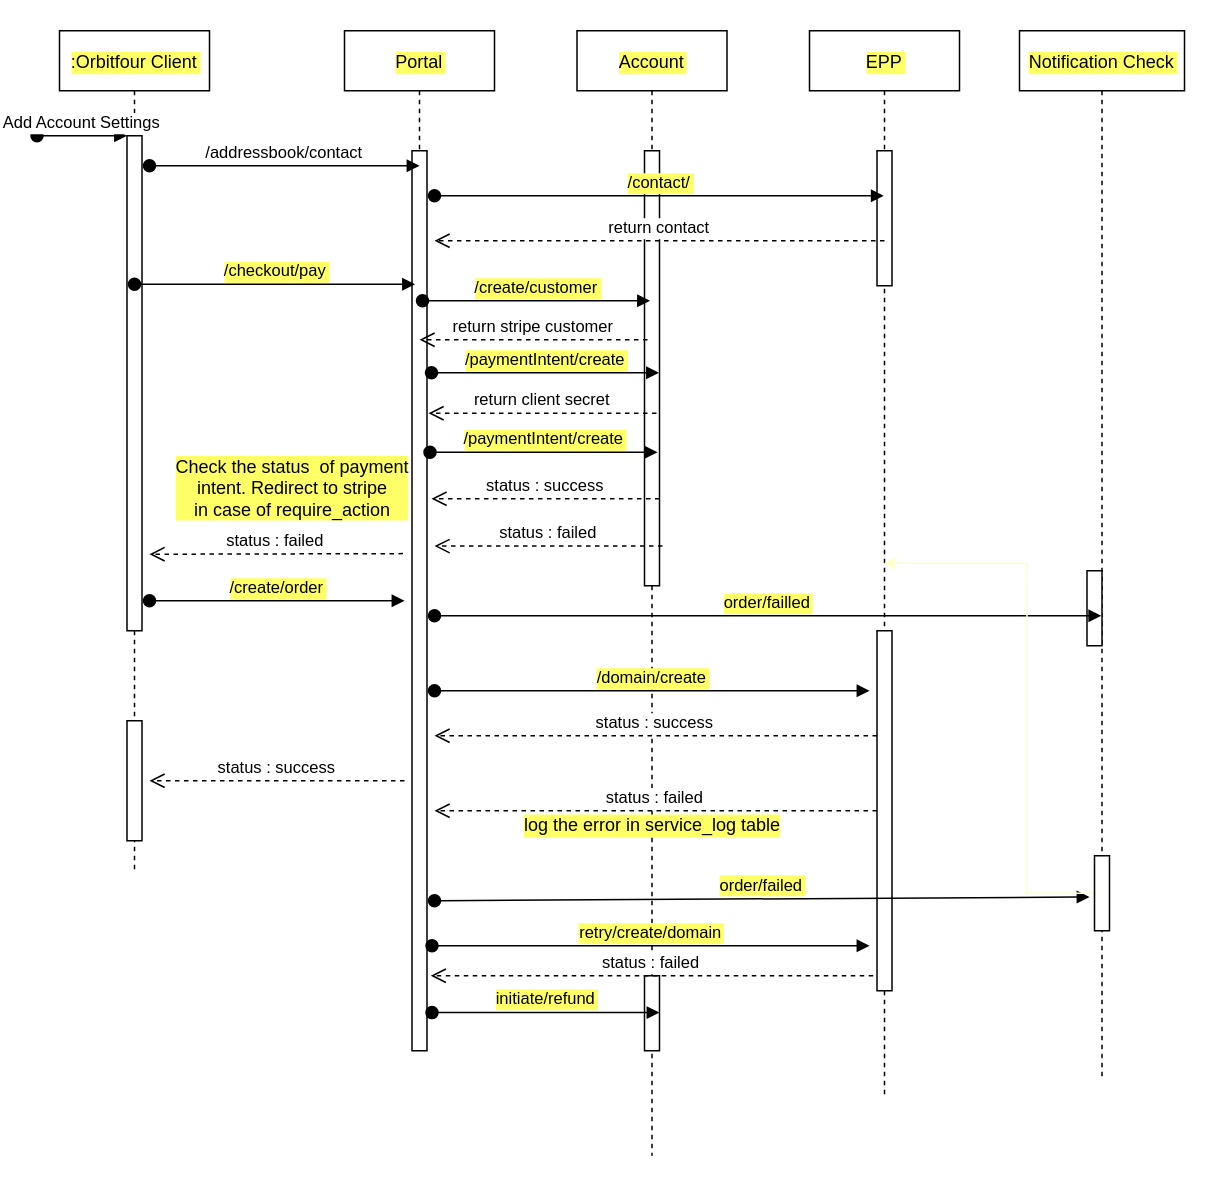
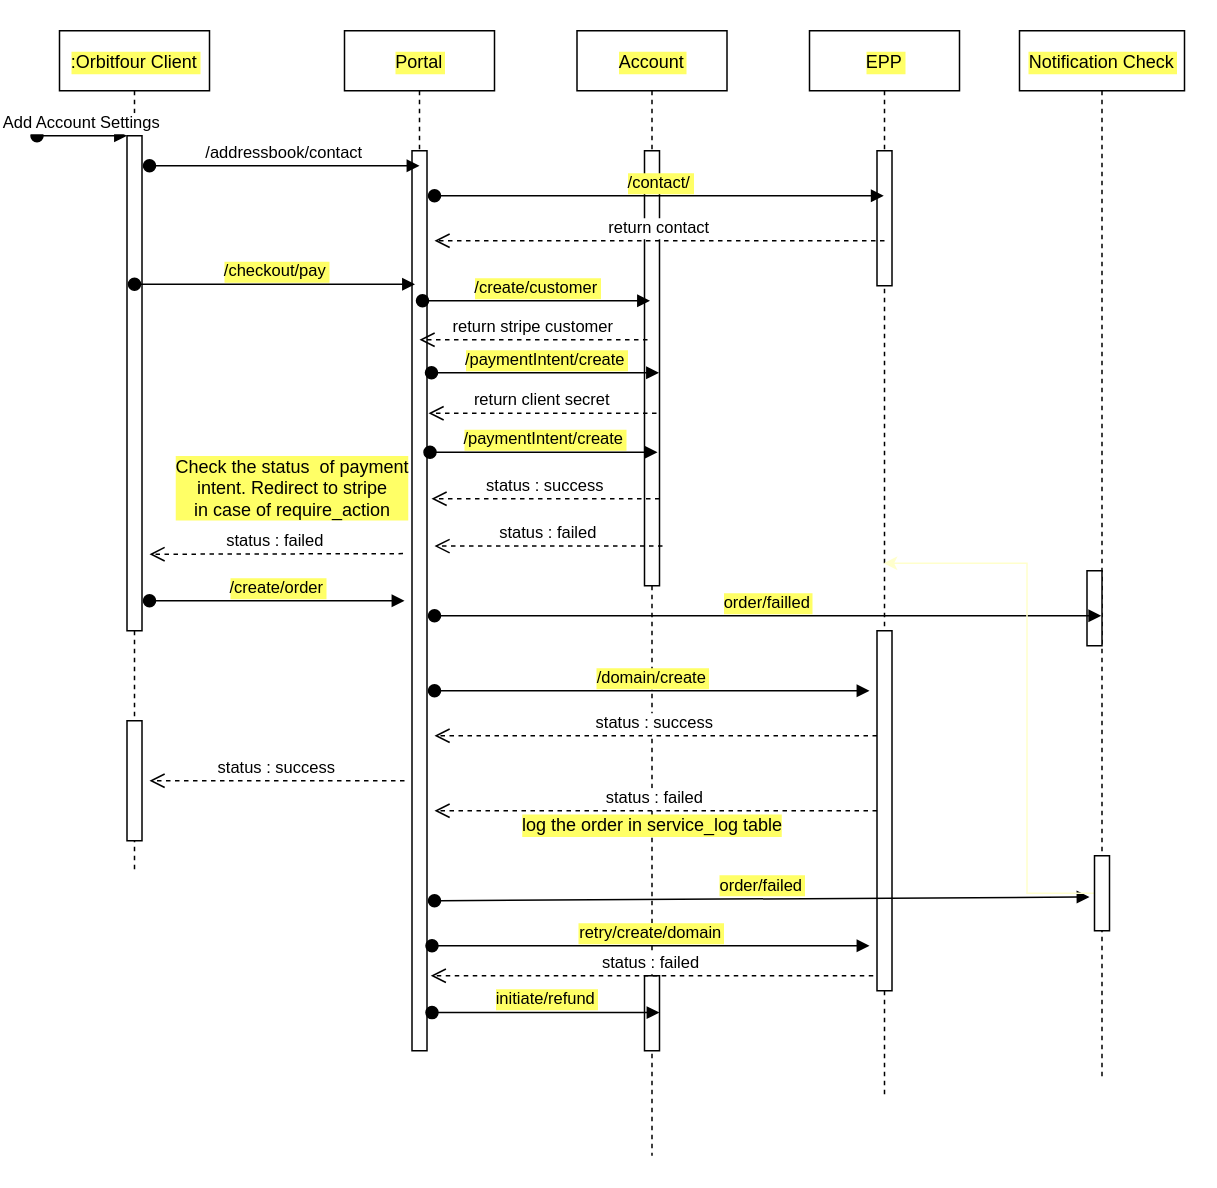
  <mxCell id="0" />
  <mxCell id="1" parent="0" />
  <mxCell id="2" value=":Orbitfour Client" style="shape=umlLifeline;perimeter=lifelinePerimeter;container=1;collapsible=0;recursiveResize=0;rounded=0;shadow=0;strokeWidth=1;labelBackgroundColor=#FFFF66;" parent="1" vertex="1"><mxGeometry x="20" y="20" width="100" height="560" as="geometry" /></mxCell>
  <mxCell id="3" value="" style="points=[];perimeter=orthogonalPerimeter;rounded=0;shadow=0;strokeWidth=1;" parent="2" vertex="1"><mxGeometry x="45" y="70" width="10" height="330" as="geometry" /></mxCell>
  <mxCell id="4" value="Add Account Settings" style="verticalAlign=bottom;startArrow=oval;endArrow=block;startSize=8;shadow=0;strokeWidth=1;" parent="2" target="3" edge="1"><mxGeometry relative="1" as="geometry"><mxPoint x="-15" y="70" as="sourcePoint" /></mxGeometry></mxCell>
  <mxCell id="5" value="Portal" style="shape=umlLifeline;perimeter=lifelinePerimeter;container=1;collapsible=0;recursiveResize=0;rounded=0;shadow=0;strokeWidth=1;labelBackgroundColor=#FFFF66;" parent="1" vertex="1"><mxGeometry x="210" y="20" width="100" height="680" as="geometry" /></mxCell>
  <mxCell id="6" value="" style="points=[];perimeter=orthogonalPerimeter;rounded=0;shadow=0;strokeWidth=1;" parent="5" vertex="1"><mxGeometry x="45" y="80" width="10" height="600" as="geometry" /></mxCell>
  <mxCell id="7" value="Account" style="shape=umlLifeline;perimeter=lifelinePerimeter;container=1;collapsible=0;recursiveResize=0;rounded=0;shadow=0;strokeWidth=1;labelBackgroundColor=#FFFF66;" vertex="1" parent="1"><mxGeometry x="365" y="20" width="100" height="750" as="geometry" /></mxCell>
  <mxCell id="8" value="" style="points=[];perimeter=orthogonalPerimeter;rounded=0;shadow=0;strokeWidth=1;" vertex="1" parent="7"><mxGeometry x="45" y="80" width="10" height="290" as="geometry" /></mxCell>
  <mxCell id="9" value="EPP" style="shape=umlLifeline;perimeter=lifelinePerimeter;container=1;collapsible=0;recursiveResize=0;rounded=0;shadow=0;strokeWidth=1;labelBackgroundColor=#FFFF66;" vertex="1" parent="1"><mxGeometry x="520" y="20" width="100" height="710" as="geometry" /></mxCell>
  <mxCell id="10" value="" style="points=[];perimeter=orthogonalPerimeter;rounded=0;shadow=0;strokeWidth=1;" vertex="1" parent="9"><mxGeometry x="45" y="80" width="10" height="90" as="geometry" /></mxCell>
  <mxCell id="11" value="Notification Check" style="shape=umlLifeline;perimeter=lifelinePerimeter;container=1;collapsible=0;recursiveResize=0;rounded=0;shadow=0;strokeWidth=1;labelBackgroundColor=#FFFF66;" vertex="1" parent="1"><mxGeometry x="660" y="20" width="110" height="700" as="geometry" /></mxCell>
  <mxCell id="12" value="" style="points=[];perimeter=orthogonalPerimeter;rounded=0;shadow=0;strokeWidth=1;" vertex="1" parent="11"><mxGeometry x="45" y="360" width="10" height="50" as="geometry" /></mxCell>
  <mxCell id="13" value="/addressbook/contact" style="verticalAlign=bottom;startArrow=oval;endArrow=block;startSize=8;shadow=0;strokeWidth=1;" edge="1" parent="1"><mxGeometry relative="1" as="geometry"><mxPoint x="80" y="110" as="sourcePoint" /><mxPoint x="260" y="110" as="targetPoint" /></mxGeometry></mxCell>
  <mxCell id="14" value="/contact/" style="verticalAlign=bottom;startArrow=oval;endArrow=block;startSize=8;shadow=0;strokeWidth=1;labelBackgroundColor=#FFFF66;" edge="1" parent="1" target="9"><mxGeometry relative="1" as="geometry"><mxPoint x="270" y="130" as="sourcePoint" /><mxPoint x="450" y="130" as="targetPoint" /></mxGeometry></mxCell>
  <mxCell id="15" value="return contact" style="verticalAlign=bottom;endArrow=open;dashed=1;endSize=8;exitX=0;exitY=0.95;shadow=0;strokeWidth=1;" edge="1" parent="1"><mxGeometry relative="1" as="geometry"><mxPoint x="270" y="160" as="targetPoint" /><mxPoint x="570" y="160" as="sourcePoint" /></mxGeometry></mxCell>
  <mxCell id="16" value="/checkout/pay" style="verticalAlign=bottom;startArrow=oval;endArrow=block;startSize=8;shadow=0;strokeWidth=1;labelBackgroundColor=#FFFF66;" edge="1" parent="1"><mxGeometry relative="1" as="geometry"><mxPoint x="70" y="189" as="sourcePoint" /><mxPoint x="257" y="189" as="targetPoint" /><Array as="points"><mxPoint x="257" y="189" /></Array></mxGeometry></mxCell>
  <mxCell id="17" value="/create/customer" style="verticalAlign=bottom;startArrow=oval;endArrow=block;startSize=8;shadow=0;strokeWidth=1;entryX=0.167;entryY=0.625;entryDx=0;entryDy=0;entryPerimeter=0;labelBackgroundColor=#FFFF66;" edge="1" parent="1"><mxGeometry relative="1" as="geometry"><mxPoint x="262" y="200" as="sourcePoint" /><mxPoint x="413.67" y="200" as="targetPoint" /></mxGeometry></mxCell>
  <mxCell id="18" value="return stripe customer" style="verticalAlign=bottom;endArrow=open;dashed=1;endSize=8;exitX=0;exitY=0.95;shadow=0;strokeWidth=1;" edge="1" parent="1"><mxGeometry relative="1" as="geometry"><mxPoint x="260" y="226" as="targetPoint" /><mxPoint x="412" y="226" as="sourcePoint" /></mxGeometry></mxCell>
  <mxCell id="19" value="/paymentIntent/create" style="verticalAlign=bottom;startArrow=oval;endArrow=block;startSize=8;shadow=0;strokeWidth=1;entryX=0.167;entryY=0.625;entryDx=0;entryDy=0;entryPerimeter=0;labelBackgroundColor=#FFFF66;" edge="1" parent="1"><mxGeometry relative="1" as="geometry"><mxPoint x="268" y="248" as="sourcePoint" /><mxPoint x="419.67" y="248" as="targetPoint" /></mxGeometry></mxCell>
  <mxCell id="20" value="return client secret" style="verticalAlign=bottom;endArrow=open;dashed=1;endSize=8;exitX=0;exitY=0.95;shadow=0;strokeWidth=1;" edge="1" parent="1"><mxGeometry relative="1" as="geometry"><mxPoint x="266" y="275" as="targetPoint" /><mxPoint x="418" y="275" as="sourcePoint" /></mxGeometry></mxCell>
  <mxCell id="21" value="/paymentIntent/create" style="verticalAlign=bottom;startArrow=oval;endArrow=block;startSize=8;shadow=0;strokeWidth=1;entryX=0.167;entryY=0.625;entryDx=0;entryDy=0;entryPerimeter=0;labelBackgroundColor=#FFFF66;" edge="1" parent="1"><mxGeometry relative="1" as="geometry"><mxPoint x="267" y="301" as="sourcePoint" /><mxPoint x="418.67" y="301" as="targetPoint" /></mxGeometry></mxCell>
  <mxCell id="22" value="status : success" style="verticalAlign=bottom;endArrow=open;dashed=1;endSize=8;exitX=0;exitY=0.95;shadow=0;strokeWidth=1;" edge="1" parent="1"><mxGeometry relative="1" as="geometry"><mxPoint x="268" y="332" as="targetPoint" /><mxPoint x="420" y="332" as="sourcePoint" /></mxGeometry></mxCell>
  <mxCell id="23" value="Check the status&amp;nbsp; of payment&lt;br&gt;intent. Redirect to stripe&lt;br&gt;in case of require_action" style="text;html=1;resizable=0;autosize=1;align=center;verticalAlign=middle;points=[];fillColor=none;strokeColor=none;rounded=0;labelBackgroundColor=#FFFF66;" vertex="1" parent="1"><mxGeometry x="90" y="300" width="170" height="50" as="geometry" /></mxCell>
  <mxCell id="24" value="status : failed" style="verticalAlign=bottom;endArrow=open;dashed=1;endSize=8;exitX=0;exitY=0.95;shadow=0;strokeWidth=1;" edge="1" parent="1"><mxGeometry relative="1" as="geometry"><mxPoint x="270" y="363.58" as="targetPoint" /><mxPoint x="422" y="363.58" as="sourcePoint" /></mxGeometry></mxCell>
  <mxCell id="25" value="order/failled" style="verticalAlign=bottom;startArrow=oval;endArrow=block;startSize=8;shadow=0;strokeWidth=1;labelBackgroundColor=#FFFF66;" edge="1" parent="1"><mxGeometry relative="1" as="geometry"><mxPoint x="270" y="410" as="sourcePoint" /><mxPoint x="714.5" y="410" as="targetPoint" /></mxGeometry></mxCell>
  <mxCell id="26" value="status : failed" style="verticalAlign=bottom;endArrow=open;dashed=1;endSize=8;exitX=0;exitY=0.95;shadow=0;strokeWidth=1;" edge="1" parent="1"><mxGeometry relative="1" as="geometry"><mxPoint x="80" y="369" as="targetPoint" /><mxPoint x="249" y="368.58" as="sourcePoint" /></mxGeometry></mxCell>
  <mxCell id="27" value="/create/order" style="verticalAlign=bottom;startArrow=oval;endArrow=block;startSize=8;shadow=0;strokeWidth=1;labelBackgroundColor=#FFFF66;" edge="1" parent="1"><mxGeometry relative="1" as="geometry"><mxPoint x="80" y="400" as="sourcePoint" /><mxPoint x="250" y="400" as="targetPoint" /></mxGeometry></mxCell>
  <mxCell id="28" value="/domain/create" style="verticalAlign=bottom;startArrow=oval;endArrow=block;startSize=8;shadow=0;strokeWidth=1;labelBackgroundColor=#FFFF66;" edge="1" parent="1"><mxGeometry relative="1" as="geometry"><mxPoint x="270" y="460" as="sourcePoint" /><mxPoint x="560" y="460" as="targetPoint" /></mxGeometry></mxCell>
  <mxCell id="29" value="" style="points=[];perimeter=orthogonalPerimeter;rounded=0;shadow=0;strokeWidth=1;" vertex="1" parent="1"><mxGeometry x="565" y="420" width="10" height="240" as="geometry" /></mxCell>
  <mxCell id="30" value="status : success" style="verticalAlign=bottom;endArrow=open;dashed=1;endSize=8;exitX=0;exitY=0.95;shadow=0;strokeWidth=1;" edge="1" parent="1"><mxGeometry relative="1" as="geometry"><mxPoint x="270" y="490" as="targetPoint" /><mxPoint x="565" y="490" as="sourcePoint" /></mxGeometry></mxCell>
  <mxCell id="31" value="status : success" style="verticalAlign=bottom;endArrow=open;dashed=1;endSize=8;shadow=0;strokeWidth=1;" edge="1" parent="1"><mxGeometry relative="1" as="geometry"><mxPoint x="80" y="520" as="targetPoint" /><mxPoint x="250" y="520" as="sourcePoint" /></mxGeometry></mxCell>
  <mxCell id="32" value="" style="points=[];perimeter=orthogonalPerimeter;rounded=0;shadow=0;strokeWidth=1;" vertex="1" parent="1"><mxGeometry x="65" y="480" width="10" height="80" as="geometry" /></mxCell>
  <mxCell id="33" value="status : failed" style="verticalAlign=bottom;endArrow=open;dashed=1;endSize=8;exitX=0;exitY=0.95;shadow=0;strokeWidth=1;" edge="1" parent="1"><mxGeometry relative="1" as="geometry"><mxPoint x="270" y="540" as="targetPoint" /><mxPoint x="565" y="540" as="sourcePoint" /></mxGeometry></mxCell>
- <mxCell id="34" value="log the error in service_log table" style="text;html=1;resizable=0;autosize=1;align=center;verticalAlign=middle;points=[];fillColor=none;strokeColor=none;rounded=0;labelBackgroundColor=#FFFF66;" vertex="1" parent="1"><mxGeometry x="320" y="540" width="190" height="20" as="geometry" /></mxCell>
+ <mxCell id="34" value="log the order in service_log table" style="text;html=1;resizable=0;autosize=1;align=center;verticalAlign=middle;points=[];fillColor=none;strokeColor=none;rounded=0;labelBackgroundColor=#FFFF66;" vertex="1" parent="1"><mxGeometry x="320" y="540" width="190" height="20" as="geometry" /></mxCell>
  <mxCell id="35" value="order/failed" style="verticalAlign=bottom;startArrow=oval;endArrow=block;startSize=8;shadow=0;strokeWidth=1;labelBackgroundColor=#FFFF66;entryX=-0.333;entryY=0.55;entryDx=0;entryDy=0;entryPerimeter=0;" edge="1" parent="1" target="37"><mxGeometry relative="1" as="geometry"><mxPoint x="270" y="600" as="sourcePoint" /><mxPoint x="700" y="600" as="targetPoint" /></mxGeometry></mxCell>
  <mxCell id="36" value="" style="edgeStyle=orthogonalEdgeStyle;rounded=0;orthogonalLoop=1;jettySize=auto;html=1;labelBackgroundColor=#FFFF66;strokeColor=#FFFFCC;" edge="1" parent="1" source="37" target="9"><mxGeometry relative="1" as="geometry" /></mxCell>
  <mxCell id="37" value="" style="points=[];perimeter=orthogonalPerimeter;rounded=0;shadow=0;strokeWidth=1;" vertex="1" parent="1"><mxGeometry x="710" y="570" width="10" height="50" as="geometry" /></mxCell>
  <mxCell id="38" value="" style="points=[];perimeter=orthogonalPerimeter;rounded=0;shadow=0;strokeWidth=1;" vertex="1" parent="1"><mxGeometry x="410" y="650" width="10" height="50" as="geometry" /></mxCell>
  <mxCell id="39" value="initiate/refund" style="verticalAlign=bottom;startArrow=oval;endArrow=block;startSize=8;shadow=0;strokeWidth=1;entryX=0.167;entryY=0.625;entryDx=0;entryDy=0;entryPerimeter=0;labelBackgroundColor=#FFFF66;" edge="1" parent="1"><mxGeometry relative="1" as="geometry"><mxPoint x="268.33" y="674.58" as="sourcePoint" /><mxPoint x="420" y="674.58" as="targetPoint" /></mxGeometry></mxCell>
  <mxCell id="40" value="retry/create/domain" style="verticalAlign=bottom;startArrow=oval;endArrow=block;startSize=8;shadow=0;strokeWidth=1;labelBackgroundColor=#FFFF66;" edge="1" parent="1"><mxGeometry relative="1" as="geometry"><mxPoint x="268.33" y="630" as="sourcePoint" /><mxPoint x="560" y="630" as="targetPoint" /></mxGeometry></mxCell>
  <mxCell id="41" value="status : failed" style="verticalAlign=bottom;endArrow=open;dashed=1;endSize=8;exitX=0;exitY=0.95;shadow=0;strokeWidth=1;" edge="1" parent="1"><mxGeometry relative="1" as="geometry"><mxPoint x="267.5" y="650" as="targetPoint" /><mxPoint x="562.5" y="650" as="sourcePoint" /></mxGeometry></mxCell>
